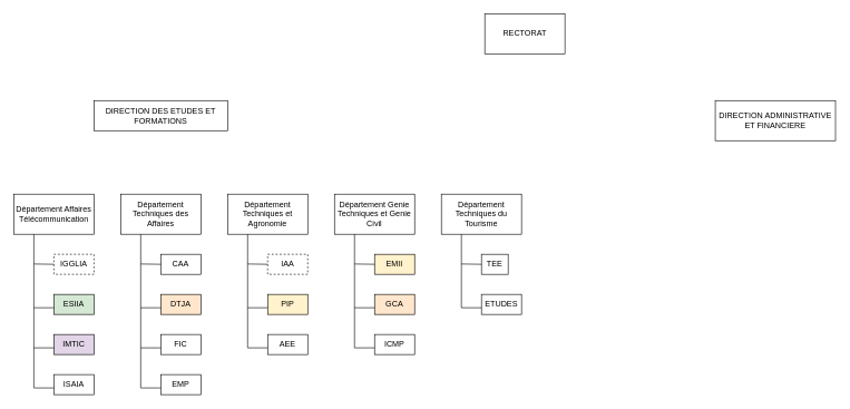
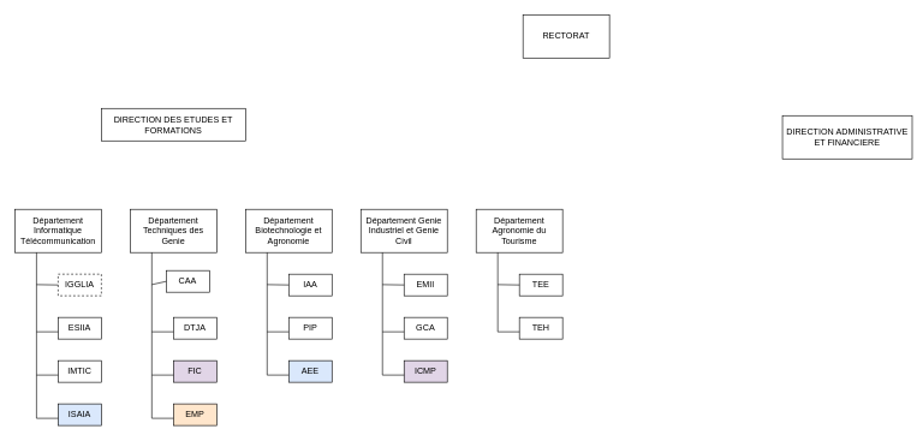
  <mxCell id="0" />
  <mxCell id="1" parent="0" />
  <mxCell id="2" value="RECTORAT" style="rounded=0;whiteSpace=wrap;html=1;" vertex="1" parent="1"><mxGeometry x="725" y="20" width="120" height="60" as="geometry" /></mxCell>
- <mxCell id="3" value="DIRECTION ADMINISTRATIVE ET FINANCIERE" style="rounded=0;whiteSpace=wrap;html=1;" vertex="1" parent="1"><mxGeometry x="1070" y="150" width="180" height="60" as="geometry" /></mxCell>
+ <mxCell id="3" value="DIRECTION ADMINISTRATIVE ET FINANCIERE" style="rounded=0;whiteSpace=wrap;html=1;" vertex="1" parent="1"><mxGeometry x="1085" y="160" width="180" height="60" as="geometry" /></mxCell>
  <mxCell id="4" value="DIRECTION DES ETUDES ET FORMATIONS" style="rounded=0;whiteSpace=wrap;html=1;" vertex="1" parent="1"><mxGeometry x="140" y="150" width="200" height="45" as="geometry" /></mxCell>
- <mxCell id="5" value="Département Affaires Télécommunication" style="rounded=0;whiteSpace=wrap;html=1;" vertex="1" parent="1"><mxGeometry x="20" y="290" width="120" height="60" as="geometry" /></mxCell>
+ <mxCell id="5" value="Département Informatique Télécommunication" style="rounded=0;whiteSpace=wrap;html=1;" vertex="1" parent="1"><mxGeometry x="20" y="290" width="120" height="60" as="geometry" /></mxCell>
  <mxCell id="6" value="IGGLIA" style="rounded=0;whiteSpace=wrap;html=1;dashed=1;" vertex="1" parent="1"><mxGeometry x="80" y="380" width="60" height="30" as="geometry" /></mxCell>
- <mxCell id="7" value="ESIIA" style="rounded=0;whiteSpace=wrap;html=1;fillColor=#d5e8d4;" vertex="1" parent="1"><mxGeometry x="80" y="440" width="60" height="30" as="geometry" /></mxCell>
- <mxCell id="8" value="ISAIA" style="rounded=0;whiteSpace=wrap;html=1;" vertex="1" parent="1"><mxGeometry x="80" y="560" width="60" height="30" as="geometry" /></mxCell>
- <mxCell id="9" value="IMTIC" style="rounded=0;whiteSpace=wrap;html=1;fillColor=#e1d5e7;" vertex="1" parent="1"><mxGeometry x="80" y="500" width="60" height="30" as="geometry" /></mxCell>
+ <mxCell id="7" value="ESIIA" style="rounded=0;whiteSpace=wrap;html=1;" vertex="1" parent="1"><mxGeometry x="80" y="440" width="60" height="30" as="geometry" /></mxCell>
+ <mxCell id="8" value="ISAIA" style="rounded=0;whiteSpace=wrap;html=1;fillColor=#dae8fc;" vertex="1" parent="1"><mxGeometry x="80" y="560" width="60" height="30" as="geometry" /></mxCell>
+ <mxCell id="9" value="IMTIC" style="rounded=0;whiteSpace=wrap;html=1;" vertex="1" parent="1"><mxGeometry x="80" y="500" width="60" height="30" as="geometry" /></mxCell>
  <mxCell id="10" value="" style="endArrow=none;html=1;rounded=0;" edge="1" parent="1"><mxGeometry width="50" height="50" relative="1" as="geometry"><mxPoint x="50" y="580" as="sourcePoint" /><mxPoint x="50" y="350" as="targetPoint" /></mxGeometry></mxCell>
  <mxCell id="11" value="" style="endArrow=none;html=1;rounded=0;entryX=0;entryY=0.5;entryDx=0;entryDy=0;" edge="1" parent="1" target="6"><mxGeometry width="50" height="50" relative="1" as="geometry"><mxPoint x="50" y="394.5" as="sourcePoint" /><mxPoint x="100" y="394.5" as="targetPoint" /></mxGeometry></mxCell>
  <mxCell id="12" value="" style="endArrow=none;html=1;rounded=0;" edge="1" parent="1"><mxGeometry width="50" height="50" relative="1" as="geometry"><mxPoint x="50" y="460" as="sourcePoint" /><mxPoint x="80" y="460" as="targetPoint" /></mxGeometry></mxCell>
  <mxCell id="13" value="" style="endArrow=none;html=1;rounded=0;" edge="1" parent="1"><mxGeometry width="50" height="50" relative="1" as="geometry"><mxPoint x="50" y="520" as="sourcePoint" /><mxPoint x="80" y="520" as="targetPoint" /></mxGeometry></mxCell>
  <mxCell id="14" value="" style="endArrow=none;html=1;rounded=0;" edge="1" parent="1"><mxGeometry width="50" height="50" relative="1" as="geometry"><mxPoint x="50" y="580" as="sourcePoint" /><mxPoint x="80" y="580" as="targetPoint" /></mxGeometry></mxCell>
- <mxCell id="15" value="Département Techniques des Affaires" style="rounded=0;whiteSpace=wrap;html=1;" vertex="1" parent="1"><mxGeometry x="180" y="290" width="120" height="60" as="geometry" /></mxCell>
- <mxCell id="16" value="CAA" style="rounded=0;whiteSpace=wrap;html=1;" vertex="1" parent="1"><mxGeometry x="240" y="380" width="60" height="30" as="geometry" /></mxCell>
- <mxCell id="17" value="DTJA" style="rounded=0;whiteSpace=wrap;html=1;fillColor=#ffe6cc;" vertex="1" parent="1"><mxGeometry x="240" y="440" width="60" height="30" as="geometry" /></mxCell>
- <mxCell id="18" value="EMP" style="rounded=0;whiteSpace=wrap;html=1;" vertex="1" parent="1"><mxGeometry x="240" y="560" width="60" height="30" as="geometry" /></mxCell>
- <mxCell id="19" value="FIC" style="rounded=0;whiteSpace=wrap;html=1;" vertex="1" parent="1"><mxGeometry x="240" y="500" width="60" height="30" as="geometry" /></mxCell>
+ <mxCell id="15" value="Département Techniques des Genie" style="rounded=0;whiteSpace=wrap;html=1;" vertex="1" parent="1"><mxGeometry x="180" y="290" width="120" height="60" as="geometry" /></mxCell>
+ <mxCell id="16" value="CAA" style="rounded=0;whiteSpace=wrap;html=1;" vertex="1" parent="1"><mxGeometry x="230" y="375" width="60" height="30" as="geometry" /></mxCell>
+ <mxCell id="17" value="DTJA" style="rounded=0;whiteSpace=wrap;html=1;" vertex="1" parent="1"><mxGeometry x="240" y="440" width="60" height="30" as="geometry" /></mxCell>
+ <mxCell id="18" value="EMP" style="rounded=0;whiteSpace=wrap;html=1;fillColor=#ffe6cc;" vertex="1" parent="1"><mxGeometry x="240" y="560" width="60" height="30" as="geometry" /></mxCell>
+ <mxCell id="19" value="FIC" style="rounded=0;whiteSpace=wrap;html=1;fillColor=#e1d5e7;" vertex="1" parent="1"><mxGeometry x="240" y="500" width="60" height="30" as="geometry" /></mxCell>
  <mxCell id="20" value="" style="endArrow=none;html=1;rounded=0;" edge="1" parent="1"><mxGeometry width="50" height="50" relative="1" as="geometry"><mxPoint x="210" y="580" as="sourcePoint" /><mxPoint x="210" y="350" as="targetPoint" /></mxGeometry></mxCell>
  <mxCell id="21" value="" style="endArrow=none;html=1;rounded=0;entryX=0;entryY=0.5;entryDx=0;entryDy=0;" edge="1" target="16" parent="1"><mxGeometry width="50" height="50" relative="1" as="geometry"><mxPoint x="210" y="394.5" as="sourcePoint" /><mxPoint x="260" y="394.5" as="targetPoint" /></mxGeometry></mxCell>
  <mxCell id="22" value="" style="endArrow=none;html=1;rounded=0;" edge="1" parent="1"><mxGeometry width="50" height="50" relative="1" as="geometry"><mxPoint x="210" y="460" as="sourcePoint" /><mxPoint x="240" y="460" as="targetPoint" /></mxGeometry></mxCell>
  <mxCell id="23" value="" style="endArrow=none;html=1;rounded=0;" edge="1" parent="1"><mxGeometry width="50" height="50" relative="1" as="geometry"><mxPoint x="210" y="520" as="sourcePoint" /><mxPoint x="240" y="520" as="targetPoint" /></mxGeometry></mxCell>
  <mxCell id="24" value="" style="endArrow=none;html=1;rounded=0;" edge="1" parent="1"><mxGeometry width="50" height="50" relative="1" as="geometry"><mxPoint x="210" y="580" as="sourcePoint" /><mxPoint x="240" y="580" as="targetPoint" /></mxGeometry></mxCell>
- <mxCell id="25" value="Département Techniques et Agronomie" style="rounded=0;whiteSpace=wrap;html=1;" vertex="1" parent="1"><mxGeometry x="340" y="290" width="120" height="60" as="geometry" /></mxCell>
- <mxCell id="26" value="IAA" style="rounded=0;whiteSpace=wrap;html=1;dashed=1;" vertex="1" parent="1"><mxGeometry x="400" y="380" width="60" height="30" as="geometry" /></mxCell>
- <mxCell id="27" value="PIP" style="rounded=0;whiteSpace=wrap;html=1;fillColor=#fff2cc;" vertex="1" parent="1"><mxGeometry x="400" y="440" width="60" height="30" as="geometry" /></mxCell>
- <mxCell id="28" value="AEE" style="rounded=0;whiteSpace=wrap;html=1;" vertex="1" parent="1"><mxGeometry x="400" y="500" width="60" height="30" as="geometry" /></mxCell>
+ <mxCell id="25" value="Département Biotechnologie et Agronomie" style="rounded=0;whiteSpace=wrap;html=1;" vertex="1" parent="1"><mxGeometry x="340" y="290" width="120" height="60" as="geometry" /></mxCell>
+ <mxCell id="26" value="IAA" style="rounded=0;whiteSpace=wrap;html=1;" vertex="1" parent="1"><mxGeometry x="400" y="380" width="60" height="30" as="geometry" /></mxCell>
+ <mxCell id="27" value="PIP" style="rounded=0;whiteSpace=wrap;html=1;" vertex="1" parent="1"><mxGeometry x="400" y="440" width="60" height="30" as="geometry" /></mxCell>
+ <mxCell id="28" value="AEE" style="rounded=0;whiteSpace=wrap;html=1;fillColor=#dae8fc;" vertex="1" parent="1"><mxGeometry x="400" y="500" width="60" height="30" as="geometry" /></mxCell>
  <mxCell id="29" value="" style="endArrow=none;html=1;rounded=0;" edge="1" parent="1"><mxGeometry width="50" height="50" relative="1" as="geometry"><mxPoint x="370" y="520" as="sourcePoint" /><mxPoint x="370" y="350" as="targetPoint" /></mxGeometry></mxCell>
  <mxCell id="30" value="" style="endArrow=none;html=1;rounded=0;entryX=0;entryY=0.5;entryDx=0;entryDy=0;" edge="1" target="26" parent="1"><mxGeometry width="50" height="50" relative="1" as="geometry"><mxPoint x="370" y="394.5" as="sourcePoint" /><mxPoint x="420" y="394.5" as="targetPoint" /></mxGeometry></mxCell>
  <mxCell id="31" value="" style="endArrow=none;html=1;rounded=0;" edge="1" parent="1"><mxGeometry width="50" height="50" relative="1" as="geometry"><mxPoint x="370" y="460" as="sourcePoint" /><mxPoint x="400" y="460" as="targetPoint" /></mxGeometry></mxCell>
  <mxCell id="32" value="" style="endArrow=none;html=1;rounded=0;" edge="1" parent="1"><mxGeometry width="50" height="50" relative="1" as="geometry"><mxPoint x="370" y="520" as="sourcePoint" /><mxPoint x="400" y="520" as="targetPoint" /></mxGeometry></mxCell>
- <mxCell id="33" value="Département Genie Techniques et Genie Civil" style="rounded=0;whiteSpace=wrap;html=1;" vertex="1" parent="1"><mxGeometry x="500" y="290" width="120" height="60" as="geometry" /></mxCell>
- <mxCell id="34" value="EMII" style="rounded=0;whiteSpace=wrap;html=1;fillColor=#fff2cc;" vertex="1" parent="1"><mxGeometry x="560" y="380" width="60" height="30" as="geometry" /></mxCell>
- <mxCell id="35" value="GCA" style="rounded=0;whiteSpace=wrap;html=1;fillColor=#ffe6cc;" vertex="1" parent="1"><mxGeometry x="560" y="440" width="60" height="30" as="geometry" /></mxCell>
- <mxCell id="36" value="ICMP" style="rounded=0;whiteSpace=wrap;html=1;" vertex="1" parent="1"><mxGeometry x="560" y="500" width="60" height="30" as="geometry" /></mxCell>
+ <mxCell id="33" value="Département Genie Industriel et Genie Civil" style="rounded=0;whiteSpace=wrap;html=1;" vertex="1" parent="1"><mxGeometry x="500" y="290" width="120" height="60" as="geometry" /></mxCell>
+ <mxCell id="34" value="EMII" style="rounded=0;whiteSpace=wrap;html=1;" vertex="1" parent="1"><mxGeometry x="560" y="380" width="60" height="30" as="geometry" /></mxCell>
+ <mxCell id="35" value="GCA" style="rounded=0;whiteSpace=wrap;html=1;" vertex="1" parent="1"><mxGeometry x="560" y="440" width="60" height="30" as="geometry" /></mxCell>
+ <mxCell id="36" value="ICMP" style="rounded=0;whiteSpace=wrap;html=1;fillColor=#e1d5e7;" vertex="1" parent="1"><mxGeometry x="560" y="500" width="60" height="30" as="geometry" /></mxCell>
  <mxCell id="37" value="" style="endArrow=none;html=1;rounded=0;" edge="1" parent="1"><mxGeometry width="50" height="50" relative="1" as="geometry"><mxPoint x="530" y="520" as="sourcePoint" /><mxPoint x="530" y="350" as="targetPoint" /></mxGeometry></mxCell>
  <mxCell id="38" value="" style="endArrow=none;html=1;rounded=0;entryX=0;entryY=0.5;entryDx=0;entryDy=0;" edge="1" target="34" parent="1"><mxGeometry width="50" height="50" relative="1" as="geometry"><mxPoint x="530" y="394.5" as="sourcePoint" /><mxPoint x="580" y="394.5" as="targetPoint" /></mxGeometry></mxCell>
  <mxCell id="39" value="" style="endArrow=none;html=1;rounded=0;" edge="1" parent="1"><mxGeometry width="50" height="50" relative="1" as="geometry"><mxPoint x="530" y="460" as="sourcePoint" /><mxPoint x="560" y="460" as="targetPoint" /></mxGeometry></mxCell>
  <mxCell id="40" value="" style="endArrow=none;html=1;rounded=0;" edge="1" parent="1"><mxGeometry width="50" height="50" relative="1" as="geometry"><mxPoint x="530" y="520" as="sourcePoint" /><mxPoint x="560" y="520" as="targetPoint" /></mxGeometry></mxCell>
- <mxCell id="41" value="Département Techniques du Tourisme" style="rounded=0;whiteSpace=wrap;html=1;" vertex="1" parent="1"><mxGeometry x="660" y="290" width="120" height="60" as="geometry" /></mxCell>
- <mxCell id="42" value="TEE" style="rounded=0;whiteSpace=wrap;html=1;" vertex="1" parent="1"><mxGeometry x="720" y="380" width="40" height="30" as="geometry" /></mxCell>
- <mxCell id="43" value="ETUDES" style="rounded=0;whiteSpace=wrap;html=1;" vertex="1" parent="1"><mxGeometry x="720" y="440" width="60" height="30" as="geometry" /></mxCell>
+ <mxCell id="41" value="Département Agronomie du Tourisme" style="rounded=0;whiteSpace=wrap;html=1;" vertex="1" parent="1"><mxGeometry x="660" y="290" width="120" height="60" as="geometry" /></mxCell>
+ <mxCell id="42" value="TEE" style="rounded=0;whiteSpace=wrap;html=1;" vertex="1" parent="1"><mxGeometry x="720" y="380" width="60" height="30" as="geometry" /></mxCell>
+ <mxCell id="43" value="TEH" style="rounded=0;whiteSpace=wrap;html=1;" vertex="1" parent="1"><mxGeometry x="720" y="440" width="60" height="30" as="geometry" /></mxCell>
  <mxCell id="44" value="" style="endArrow=none;html=1;rounded=0;" edge="1" parent="1"><mxGeometry width="50" height="50" relative="1" as="geometry"><mxPoint x="690" y="460" as="sourcePoint" /><mxPoint x="690" y="350" as="targetPoint" /></mxGeometry></mxCell>
  <mxCell id="45" value="" style="endArrow=none;html=1;rounded=0;entryX=0;entryY=0.5;entryDx=0;entryDy=0;" edge="1" target="42" parent="1"><mxGeometry width="50" height="50" relative="1" as="geometry"><mxPoint x="690" y="394.5" as="sourcePoint" /><mxPoint x="740" y="394.5" as="targetPoint" /></mxGeometry></mxCell>
  <mxCell id="46" value="" style="endArrow=none;html=1;rounded=0;" edge="1" parent="1"><mxGeometry width="50" height="50" relative="1" as="geometry"><mxPoint x="690" y="460" as="sourcePoint" /><mxPoint x="720" y="460" as="targetPoint" /></mxGeometry></mxCell>
